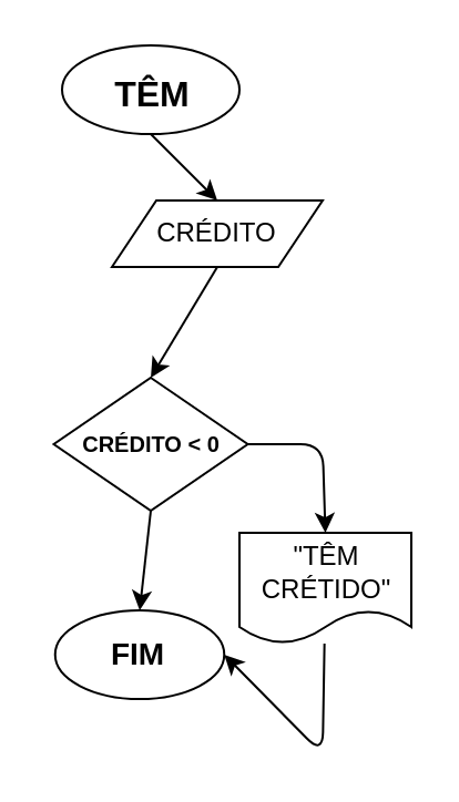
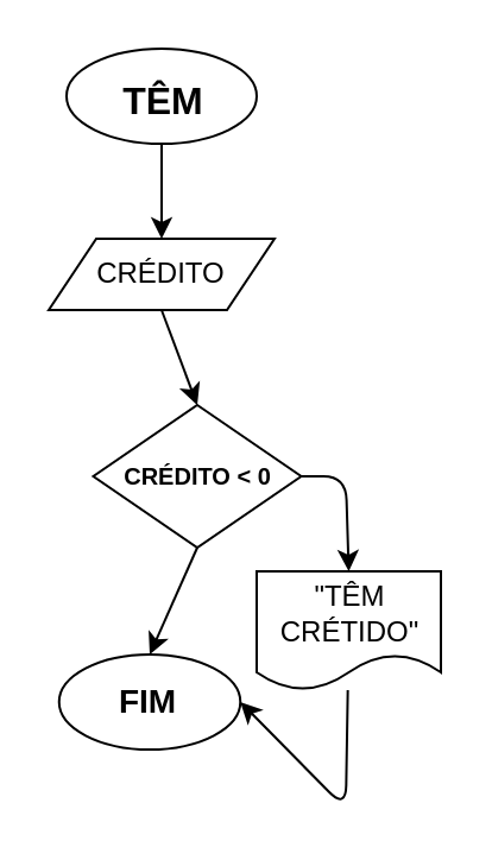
  <mxCell id="0" />
  <mxCell id="1" parent="0" />
  <mxCell id="2" style="edgeStyle=none;html=1;exitX=0.5;exitY=1;exitDx=0;exitDy=0;entryX=0.5;entryY=0;entryDx=0;entryDy=0;" edge="1" parent="1" source="3" target="5"><mxGeometry relative="1" as="geometry" /></mxCell>
  <mxCell id="3" value="" style="ellipse;whiteSpace=wrap;html=1;fillStyle=hatch;" vertex="1" parent="1"><mxGeometry x="27.5" y="20" width="80" height="40" as="geometry" /></mxCell>
  <mxCell id="4" style="edgeStyle=none;html=1;exitX=0.5;exitY=1;exitDx=0;exitDy=0;entryX=0.5;entryY=0;entryDx=0;entryDy=0;" edge="1" parent="1" source="5" target="8"><mxGeometry relative="1" as="geometry" /></mxCell>
- <mxCell id="5" value="CRÉDITO" style="shape=parallelogram;perimeter=parallelogramPerimeter;whiteSpace=wrap;html=1;fixedSize=1;fillStyle=hatch;" vertex="1" parent="1"><mxGeometry x="50" y="90" width="95" height="30" as="geometry" /></mxCell>
+ <mxCell id="5" value="CRÉDITO" style="shape=parallelogram;perimeter=parallelogramPerimeter;whiteSpace=wrap;html=1;fixedSize=1;fillStyle=hatch;" vertex="1" parent="1"><mxGeometry x="20" y="100" width="95" height="30" as="geometry" /></mxCell>
  <mxCell id="6" style="edgeStyle=none;html=1;exitX=1;exitY=0.5;exitDx=0;exitDy=0;entryX=0.5;entryY=0;entryDx=0;entryDy=0;" edge="1" parent="1" source="8" target="10"><mxGeometry relative="1" as="geometry"><Array as="points"><mxPoint x="145" y="200" /></Array></mxGeometry></mxCell>
  <mxCell id="7" style="edgeStyle=none;html=1;exitX=0.5;exitY=1;exitDx=0;exitDy=0;entryX=0.5;entryY=0;entryDx=0;entryDy=0;" edge="1" parent="1" source="8" target="11"><mxGeometry relative="1" as="geometry" /></mxCell>
- <mxCell id="8" value="&lt;b&gt;&lt;font style=&quot;font-size: 10px;&quot;&gt;CRÉDITO &amp;lt; 0&lt;/font&gt;&lt;/b&gt;" style="rhombus;whiteSpace=wrap;html=1;gradientColor=none;fillStyle=hatch;" vertex="1" parent="1"><mxGeometry x="23.75" y="170" width="87.5" height="60" as="geometry" /></mxCell>
+ <mxCell id="8" value="&lt;b&gt;&lt;font style=&quot;font-size: 10px;&quot;&gt;CRÉDITO &amp;lt; 0&lt;/font&gt;&lt;/b&gt;" style="rhombus;whiteSpace=wrap;html=1;gradientColor=none;fillStyle=hatch;" vertex="1" parent="1"><mxGeometry x="38.75" y="170" width="87.5" height="60" as="geometry" /></mxCell>
  <mxCell id="9" value="" style="edgeStyle=none;html=1;entryX=1;entryY=0.5;entryDx=0;entryDy=0;" edge="1" parent="1" source="10" target="11"><mxGeometry relative="1" as="geometry"><mxPoint x="146.25" y="365" as="targetPoint" /><Array as="points"><mxPoint x="145" y="340" /></Array></mxGeometry></mxCell>
  <mxCell id="10" value="&quot;TÊM CRÉTIDO&quot;" style="shape=document;whiteSpace=wrap;html=1;boundedLbl=1;fillStyle=hatch;" vertex="1" parent="1"><mxGeometry x="107.5" y="240" width="77.5" height="50" as="geometry" /></mxCell>
  <mxCell id="11" value="&lt;b&gt;&lt;font style=&quot;font-size: 14px;&quot;&gt;FIM&lt;/font&gt;&lt;/b&gt;" style="ellipse;whiteSpace=wrap;html=1;fillStyle=hatch;" vertex="1" parent="1"><mxGeometry x="24.38" y="275" width="76.25" height="40" as="geometry" /></mxCell>
  <mxCell id="12" value="&lt;font size=&quot;3&quot;&gt;TÊM&lt;/font&gt;" style="text;strokeColor=none;fillColor=none;html=1;fontSize=24;fontStyle=1;verticalAlign=middle;align=center;fillStyle=hatch;" vertex="1" parent="1"><mxGeometry x="45.63" y="30" width="43.75" height="20" as="geometry" /></mxCell>
